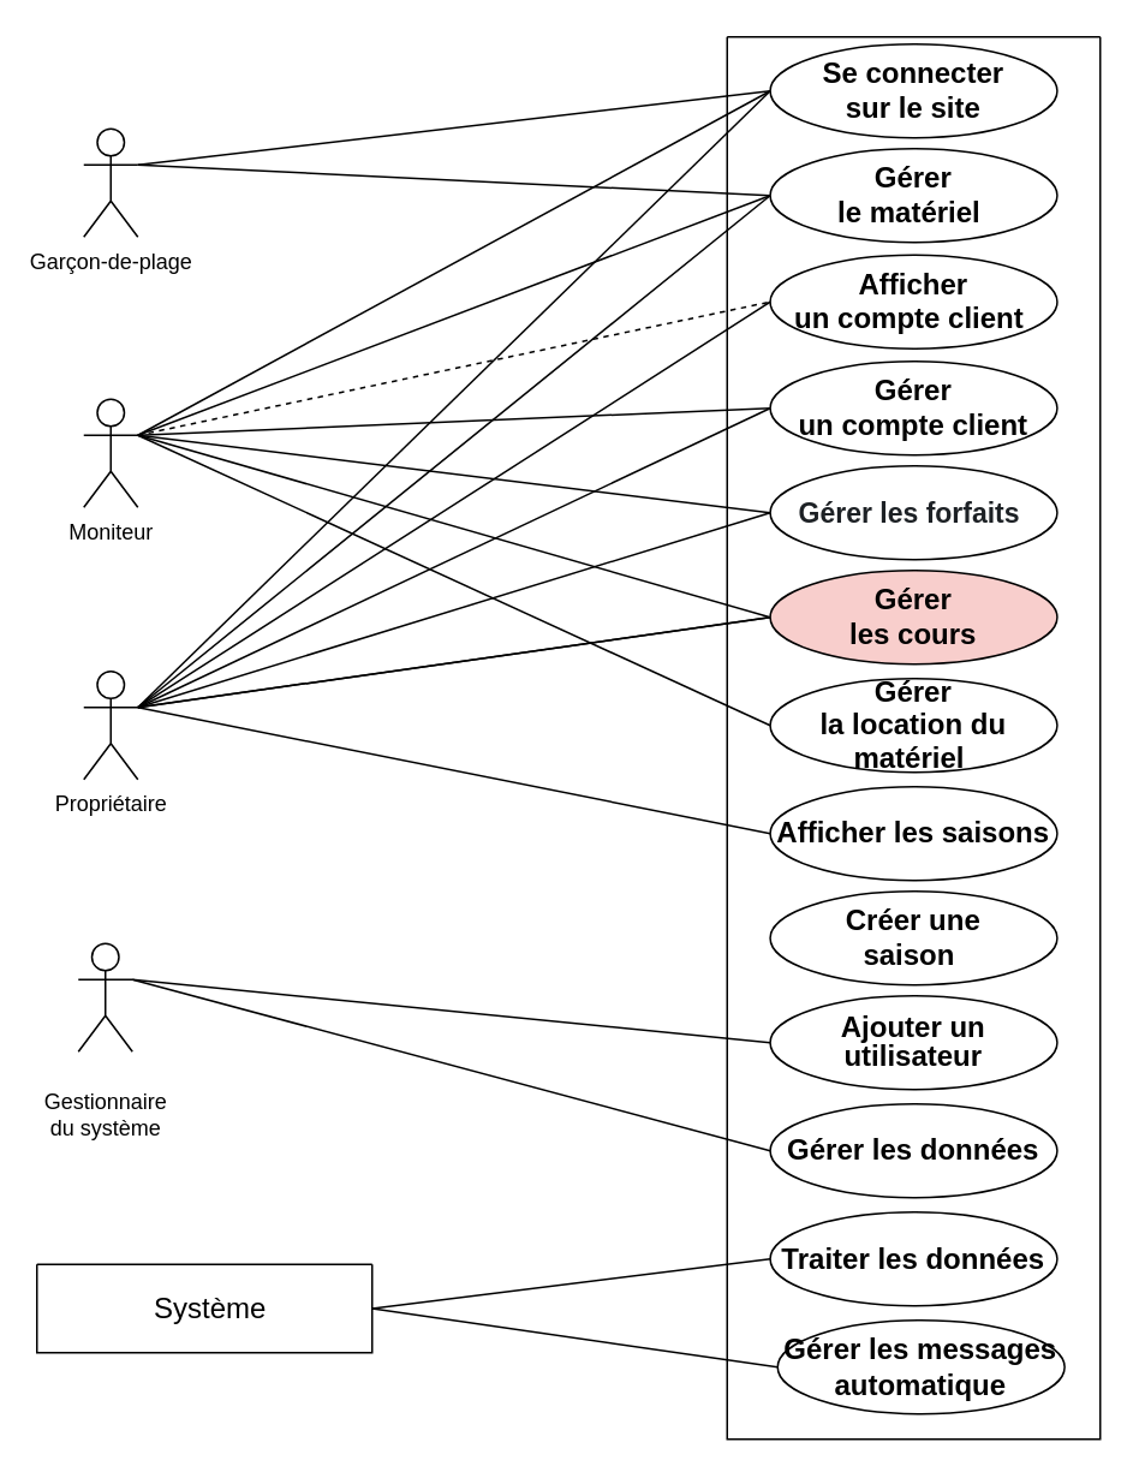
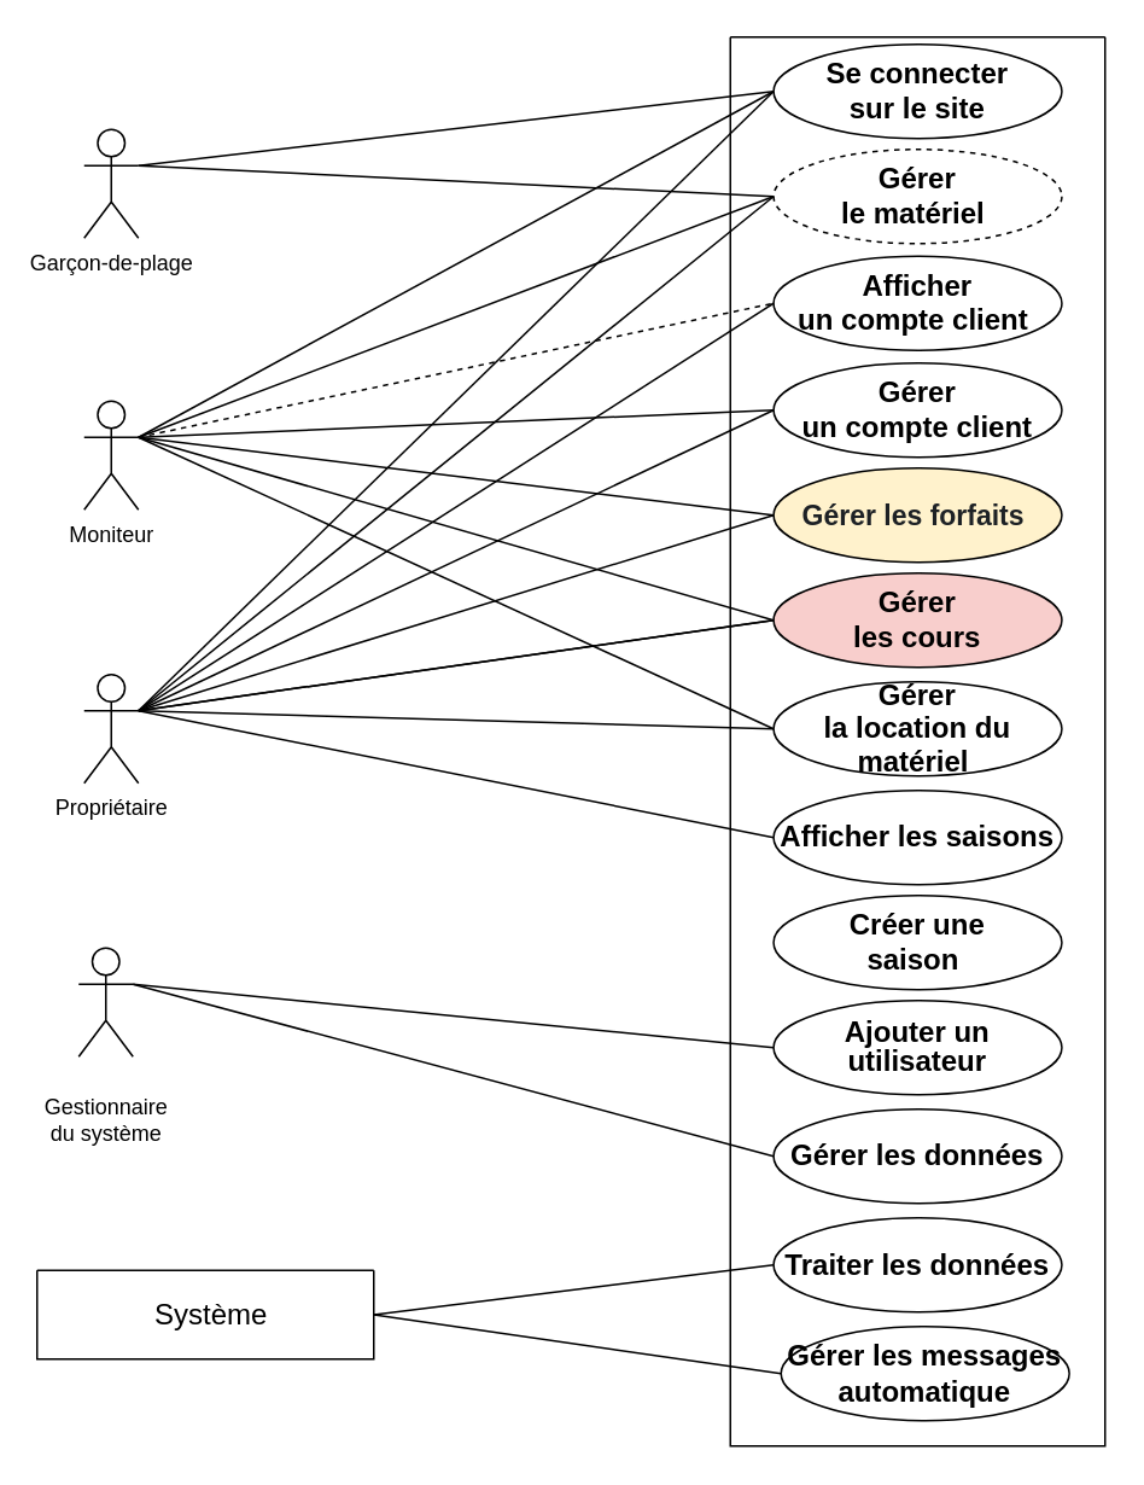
  <mxCell id="0" />
  <mxCell id="1" parent="0" />
  <mxCell id="2" value="Moniteur" style="shape=umlActor;verticalLabelPosition=bottom;verticalAlign=top;html=1;outlineConnect=0;" parent="1" vertex="1"><mxGeometry x="46" y="221" width="30" height="60" as="geometry" /></mxCell>
  <mxCell id="3" value="Garçon-de-plage" style="shape=umlActor;verticalLabelPosition=bottom;verticalAlign=top;html=1;outlineConnect=0;" parent="1" vertex="1"><mxGeometry x="46" y="71" width="30" height="60" as="geometry" /></mxCell>
  <mxCell id="4" value="Propriétaire" style="shape=umlActor;verticalLabelPosition=bottom;verticalAlign=top;html=1;outlineConnect=0;" parent="1" vertex="1"><mxGeometry x="46" y="372" width="30" height="60" as="geometry" /></mxCell>
  <mxCell id="5" value="" style="swimlane;startSize=0;" parent="1" vertex="1"><mxGeometry x="403" y="20" width="207" height="778" as="geometry" /></mxCell>
  <mxCell id="6" value="&lt;b&gt;&lt;span style=&quot;font-size:12.0pt;line-height:115%;&lt;br/&gt;font-family:&amp;quot;Aptos&amp;quot;,sans-serif;mso-ascii-theme-font:minor-latin;mso-fareast-font-family:&lt;br/&gt;Aptos;mso-fareast-theme-font:minor-latin;mso-hansi-theme-font:minor-latin;&lt;br/&gt;mso-bidi-font-family:&amp;quot;Times New Roman&amp;quot;;mso-bidi-theme-font:minor-bidi;&lt;br/&gt;mso-ansi-language:FR;mso-fareast-language:EN-US;mso-bidi-language:AR-SA&quot;&gt;Se connecter&lt;br/&gt;sur le site&lt;/span&gt;&lt;/b&gt;" style="ellipse;whiteSpace=wrap;html=1;" parent="5" vertex="1"><mxGeometry x="23.87" y="4" width="159.25" height="52" as="geometry" /></mxCell>
  <mxCell id="7" value="&lt;b&gt;&lt;span style=&quot;font-size:12.0pt;line-height:115%;&lt;br/&gt;font-family:&amp;quot;Aptos&amp;quot;,sans-serif;mso-ascii-theme-font:minor-latin;mso-fareast-font-family:&lt;br/&gt;Aptos;mso-fareast-theme-font:minor-latin;mso-hansi-theme-font:minor-latin;&lt;br/&gt;mso-bidi-font-family:&amp;quot;Times New Roman&amp;quot;;mso-bidi-theme-font:minor-bidi;&lt;br/&gt;mso-ansi-language:FR;mso-fareast-language:EN-US;mso-bidi-language:AR-SA&quot;&gt;Créer une&lt;br/&gt;saison&amp;nbsp;&lt;/span&gt;&lt;/b&gt;" style="ellipse;whiteSpace=wrap;html=1;" parent="5" vertex="1"><mxGeometry x="23.87" y="474" width="159.25" height="52" as="geometry" /></mxCell>
  <mxCell id="8" value="&lt;b&gt;&lt;span style=&quot;font-size:12.0pt;line-height:115%;&lt;br/&gt;font-family:&amp;quot;Aptos&amp;quot;,sans-serif;mso-ascii-theme-font:minor-latin;mso-fareast-font-family:&lt;br/&gt;Aptos;mso-fareast-theme-font:minor-latin;mso-hansi-theme-font:minor-latin;&lt;br/&gt;mso-bidi-font-family:&amp;quot;Times New Roman&amp;quot;;mso-bidi-theme-font:minor-bidi;&lt;br/&gt;mso-ansi-language:FR;mso-fareast-language:EN-US;mso-bidi-language:AR-SA&quot;&gt;Afficher&lt;br/&gt;un compte client&amp;nbsp;&lt;/span&gt;&lt;/b&gt;" style="ellipse;whiteSpace=wrap;html=1;" parent="5" vertex="1"><mxGeometry x="23.87" y="121" width="159.25" height="52" as="geometry" /></mxCell>
  <mxCell id="9" value="&lt;b&gt;&lt;span style=&quot;font-size:12.0pt;line-height:115%;&lt;br/&gt;font-family:&amp;quot;Aptos&amp;quot;,sans-serif;mso-ascii-theme-font:minor-latin;mso-fareast-font-family:&lt;br/&gt;Aptos;mso-fareast-theme-font:minor-latin;mso-hansi-theme-font:minor-latin;&lt;br/&gt;mso-bidi-font-family:&amp;quot;Times New Roman&amp;quot;;mso-bidi-theme-font:minor-bidi;&lt;br/&gt;mso-ansi-language:FR;mso-fareast-language:EN-US;mso-bidi-language:AR-SA&quot;&gt;Gérer&lt;br&gt;un compte client&lt;/span&gt;&lt;/b&gt;" style="ellipse;whiteSpace=wrap;html=1;" parent="5" vertex="1"><mxGeometry x="23.87" y="180" width="159.25" height="52" as="geometry" /></mxCell>
- <mxCell id="10" value="&lt;b&gt;&lt;span style=&quot;font-size: 11.5pt; line-height: 115%; color: rgb(29, 33, 37); background-image: initial; background-position: initial; background-size: initial; background-repeat: initial; background-attachment: initial; background-origin: initial; background-clip: initial;&quot;&gt;&lt;font face=&quot;Helvetica&quot;&gt;Gérer les forfaits&amp;nbsp;&lt;/font&gt;&lt;/span&gt;&lt;/b&gt;" style="ellipse;whiteSpace=wrap;html=1;" parent="5" vertex="1"><mxGeometry x="23.88" y="238" width="159.25" height="52" as="geometry" /></mxCell>
+ <mxCell id="10" value="&lt;b&gt;&lt;span style=&quot;font-size: 11.5pt; line-height: 115%; color: rgb(29, 33, 37); background-image: initial; background-position: initial; background-size: initial; background-repeat: initial; background-attachment: initial; background-origin: initial; background-clip: initial;&quot;&gt;&lt;font face=&quot;Helvetica&quot;&gt;Gérer les forfaits&amp;nbsp;&lt;/font&gt;&lt;/span&gt;&lt;/b&gt;" style="ellipse;whiteSpace=wrap;html=1;fillColor=#fff2cc;" parent="5" vertex="1"><mxGeometry x="23.88" y="238" width="159.25" height="52" as="geometry" /></mxCell>
  <mxCell id="11" value="&lt;b&gt;&lt;span style=&quot;font-size:12.0pt;line-height:115%;&lt;br/&gt;font-family:&amp;quot;Aptos&amp;quot;,sans-serif;mso-ascii-theme-font:minor-latin;mso-fareast-font-family:&lt;br/&gt;Aptos;mso-fareast-theme-font:minor-latin;mso-hansi-theme-font:minor-latin;&lt;br/&gt;mso-bidi-font-family:&amp;quot;Times New Roman&amp;quot;;mso-bidi-theme-font:minor-bidi;&lt;br/&gt;mso-ansi-language:FR;mso-fareast-language:EN-US;mso-bidi-language:AR-SA&quot;&gt;Gérer&lt;br&gt;les cours&lt;/span&gt;&lt;/b&gt;" style="ellipse;whiteSpace=wrap;html=1;fillColor=#f8cecc;" parent="5" vertex="1"><mxGeometry x="23.87" y="296" width="159.25" height="52" as="geometry" /></mxCell>
  <mxCell id="12" value="&lt;b&gt;&lt;span style=&quot;font-size:12.0pt;line-height:115%;&lt;br/&gt;font-family:&amp;quot;Aptos&amp;quot;,sans-serif;mso-ascii-theme-font:minor-latin;mso-fareast-font-family:&lt;br/&gt;Aptos;mso-fareast-theme-font:minor-latin;mso-hansi-theme-font:minor-latin;&lt;br/&gt;mso-bidi-font-family:&amp;quot;Times New Roman&amp;quot;;mso-bidi-theme-font:minor-bidi;&lt;br/&gt;mso-ansi-language:FR;mso-fareast-language:EN-US;mso-bidi-language:AR-SA&quot;&gt;Gérer&lt;br&gt;la location du matériel&amp;nbsp;&lt;/span&gt;&lt;/b&gt;" style="ellipse;whiteSpace=wrap;html=1;" parent="5" vertex="1"><mxGeometry x="23.87" y="356" width="159.25" height="52" as="geometry" /></mxCell>
  <mxCell id="13" value="&lt;span style=&quot;font-size: 16px;&quot;&gt;&lt;b&gt;Traiter les données&lt;/b&gt;&lt;/span&gt;" style="ellipse;whiteSpace=wrap;html=1;" parent="5" vertex="1"><mxGeometry x="23.87" y="652" width="159.25" height="52" as="geometry" /></mxCell>
- <mxCell id="14" value="&lt;b&gt;&lt;span style=&quot;font-size:12.0pt;line-height:115%;&lt;br/&gt;font-family:&amp;quot;Aptos&amp;quot;,sans-serif;mso-ascii-theme-font:minor-latin;mso-fareast-font-family:&lt;br/&gt;Aptos;mso-fareast-theme-font:minor-latin;mso-hansi-theme-font:minor-latin;&lt;br/&gt;mso-bidi-font-family:&amp;quot;Times New Roman&amp;quot;;mso-bidi-theme-font:minor-bidi;&lt;br/&gt;mso-ansi-language:FR;mso-fareast-language:EN-US;mso-bidi-language:AR-SA&quot;&gt;Gérer&lt;br&gt;le matériel&amp;nbsp;&lt;/span&gt;&lt;/b&gt;" style="ellipse;whiteSpace=wrap;html=1;" parent="5" vertex="1"><mxGeometry x="23.87" y="62" width="159.25" height="52" as="geometry" /></mxCell>
+ <mxCell id="14" value="&lt;b&gt;&lt;span style=&quot;font-size:12.0pt;line-height:115%;&lt;br/&gt;font-family:&amp;quot;Aptos&amp;quot;,sans-serif;mso-ascii-theme-font:minor-latin;mso-fareast-font-family:&lt;br/&gt;Aptos;mso-fareast-theme-font:minor-latin;mso-hansi-theme-font:minor-latin;&lt;br/&gt;mso-bidi-font-family:&amp;quot;Times New Roman&amp;quot;;mso-bidi-theme-font:minor-bidi;&lt;br/&gt;mso-ansi-language:FR;mso-fareast-language:EN-US;mso-bidi-language:AR-SA&quot;&gt;Gérer&lt;br&gt;le matériel&amp;nbsp;&lt;/span&gt;&lt;/b&gt;" style="ellipse;whiteSpace=wrap;html=1;dashed=1;" parent="5" vertex="1"><mxGeometry x="23.87" y="62" width="159.25" height="52" as="geometry" /></mxCell>
  <mxCell id="15" value="&lt;b&gt;&lt;span style=&quot;font-size:12.0pt;line-height:115%;&lt;br/&gt;font-family:&amp;quot;Aptos&amp;quot;,sans-serif;mso-ascii-theme-font:minor-latin;mso-fareast-font-family:&lt;br/&gt;Aptos;mso-fareast-theme-font:minor-latin;mso-hansi-theme-font:minor-latin;&lt;br/&gt;mso-bidi-font-family:&amp;quot;Times New Roman&amp;quot;;mso-bidi-theme-font:minor-bidi;&lt;br/&gt;mso-ansi-language:FR;mso-fareast-language:EN-US;mso-bidi-language:AR-SA&quot;&gt;Afficher les&amp;nbsp;saisons&lt;/span&gt;&lt;/b&gt;" style="ellipse;whiteSpace=wrap;html=1;" parent="5" vertex="1"><mxGeometry x="23.88" y="416" width="159.25" height="52" as="geometry" /></mxCell>
  <mxCell id="16" value="&lt;span style=&quot;line-height: 115%;&quot;&gt;&lt;span style=&quot;font-size: 16px;&quot;&gt;&lt;b&gt;Ajouter un utilisateur&lt;/b&gt;&lt;/span&gt;&lt;br&gt;&lt;/span&gt;" style="ellipse;whiteSpace=wrap;html=1;" parent="5" vertex="1"><mxGeometry x="23.87" y="532" width="159.25" height="52" as="geometry" /></mxCell>
  <mxCell id="17" value="&lt;span style=&quot;line-height: 115%;&quot;&gt;&lt;span style=&quot;font-size: 16px;&quot;&gt;&lt;b&gt;Gérer les données&lt;/b&gt;&lt;/span&gt;&lt;/span&gt;" style="ellipse;whiteSpace=wrap;html=1;" parent="5" vertex="1"><mxGeometry x="23.88" y="592" width="159.25" height="52" as="geometry" /></mxCell>
  <mxCell id="18" value="&lt;span style=&quot;font-size: 16px;&quot;&gt;&lt;b&gt;Gérer les messages automatique&lt;/b&gt;&lt;/span&gt;" style="ellipse;whiteSpace=wrap;html=1;" parent="5" vertex="1"><mxGeometry x="28.0" y="712" width="159.25" height="52" as="geometry" /></mxCell>
  <mxCell id="19" value="" style="endArrow=none;html=1;rounded=0;entryX=0;entryY=0.5;entryDx=0;entryDy=0;exitX=1;exitY=0.333;exitDx=0;exitDy=0;exitPerimeter=0;" parent="1" source="2" target="6" edge="1"><mxGeometry width="50" height="50" relative="1" as="geometry"><mxPoint x="406" y="397" as="sourcePoint" /><mxPoint x="456" y="347" as="targetPoint" /></mxGeometry></mxCell>
  <mxCell id="20" value="" style="endArrow=none;html=1;rounded=0;entryX=0;entryY=0.5;entryDx=0;entryDy=0;exitX=1;exitY=0.333;exitDx=0;exitDy=0;exitPerimeter=0;" parent="1" source="3" target="6" edge="1"><mxGeometry width="50" height="50" relative="1" as="geometry"><mxPoint x="406" y="397" as="sourcePoint" /><mxPoint x="456" y="347" as="targetPoint" /></mxGeometry></mxCell>
  <mxCell id="21" value="" style="endArrow=none;html=1;rounded=0;entryX=0;entryY=0.5;entryDx=0;entryDy=0;exitX=1;exitY=0.333;exitDx=0;exitDy=0;exitPerimeter=0;" parent="1" source="4" target="6" edge="1"><mxGeometry width="50" height="50" relative="1" as="geometry"><mxPoint x="406" y="397" as="sourcePoint" /><mxPoint x="456" y="347" as="targetPoint" /></mxGeometry></mxCell>
  <mxCell id="22" value="" style="endArrow=none;html=1;rounded=0;entryX=0;entryY=0.5;entryDx=0;entryDy=0;exitX=1;exitY=0.333;exitDx=0;exitDy=0;exitPerimeter=0;" parent="1" source="4" target="15" edge="1"><mxGeometry width="50" height="50" relative="1" as="geometry"><mxPoint x="406" y="397" as="sourcePoint" /><mxPoint x="456" y="347" as="targetPoint" /></mxGeometry></mxCell>
  <mxCell id="23" value="" style="endArrow=none;html=1;rounded=0;entryX=0;entryY=0.5;entryDx=0;entryDy=0;exitX=1;exitY=0.333;exitDx=0;exitDy=0;exitPerimeter=0;dashed=1;" parent="1" source="2" target="8" edge="1"><mxGeometry width="50" height="50" relative="1" as="geometry"><mxPoint x="406" y="397" as="sourcePoint" /><mxPoint x="456" y="347" as="targetPoint" /></mxGeometry></mxCell>
  <mxCell id="24" value="" style="endArrow=none;html=1;rounded=0;entryX=0;entryY=0.5;entryDx=0;entryDy=0;exitX=1;exitY=0.333;exitDx=0;exitDy=0;exitPerimeter=0;" parent="1" source="4" target="8" edge="1"><mxGeometry width="50" height="50" relative="1" as="geometry"><mxPoint x="406" y="397" as="sourcePoint" /><mxPoint x="456" y="347" as="targetPoint" /></mxGeometry></mxCell>
  <mxCell id="25" value="" style="endArrow=none;html=1;rounded=0;entryX=0;entryY=0.5;entryDx=0;entryDy=0;exitX=1;exitY=0.333;exitDx=0;exitDy=0;exitPerimeter=0;" parent="1" source="2" target="9" edge="1"><mxGeometry width="50" height="50" relative="1" as="geometry"><mxPoint x="406" y="397" as="sourcePoint" /><mxPoint x="456" y="347" as="targetPoint" /></mxGeometry></mxCell>
  <mxCell id="26" value="" style="endArrow=none;html=1;rounded=0;exitX=1;exitY=0.333;exitDx=0;exitDy=0;exitPerimeter=0;entryX=0;entryY=0.5;entryDx=0;entryDy=0;" parent="1" source="4" target="9" edge="1"><mxGeometry width="50" height="50" relative="1" as="geometry"><mxPoint x="406" y="397" as="sourcePoint" /><mxPoint x="456" y="347" as="targetPoint" /></mxGeometry></mxCell>
  <mxCell id="27" value="" style="endArrow=none;html=1;rounded=0;exitX=1;exitY=0.333;exitDx=0;exitDy=0;exitPerimeter=0;entryX=0;entryY=0.5;entryDx=0;entryDy=0;" parent="1" source="4" target="10" edge="1"><mxGeometry width="50" height="50" relative="1" as="geometry"><mxPoint x="406" y="397" as="sourcePoint" /><mxPoint x="456" y="347" as="targetPoint" /></mxGeometry></mxCell>
  <mxCell id="28" value="" style="endArrow=none;html=1;rounded=0;exitX=1;exitY=0.333;exitDx=0;exitDy=0;exitPerimeter=0;entryX=0;entryY=0.5;entryDx=0;entryDy=0;" parent="1" source="2" target="10" edge="1"><mxGeometry width="50" height="50" relative="1" as="geometry"><mxPoint x="406" y="397" as="sourcePoint" /><mxPoint x="456" y="347" as="targetPoint" /></mxGeometry></mxCell>
  <mxCell id="29" value="" style="endArrow=none;html=1;rounded=0;exitX=1;exitY=0.333;exitDx=0;exitDy=0;exitPerimeter=0;entryX=0;entryY=0.5;entryDx=0;entryDy=0;" parent="1" source="4" target="11" edge="1"><mxGeometry width="50" height="50" relative="1" as="geometry"><mxPoint x="406" y="397" as="sourcePoint" /><mxPoint x="456" y="347" as="targetPoint" /></mxGeometry></mxCell>
  <mxCell id="30" value="" style="endArrow=none;html=1;rounded=0;entryX=0;entryY=0.5;entryDx=0;entryDy=0;exitX=1;exitY=0.333;exitDx=0;exitDy=0;exitPerimeter=0;" parent="1" source="4" target="11" edge="1"><mxGeometry width="50" height="50" relative="1" as="geometry"><mxPoint x="406" y="397" as="sourcePoint" /><mxPoint x="456" y="347" as="targetPoint" /></mxGeometry></mxCell>
  <mxCell id="31" value="" style="endArrow=none;html=1;rounded=0;entryX=0;entryY=0.5;entryDx=0;entryDy=0;exitX=1;exitY=0.333;exitDx=0;exitDy=0;exitPerimeter=0;" parent="1" source="2" target="11" edge="1"><mxGeometry width="50" height="50" relative="1" as="geometry"><mxPoint x="406" y="397" as="sourcePoint" /><mxPoint x="456" y="347" as="targetPoint" /></mxGeometry></mxCell>
+ <mxCell id="32" value="" style="endArrow=none;html=1;rounded=0;entryX=0;entryY=0.5;entryDx=0;entryDy=0;exitX=1;exitY=0.333;exitDx=0;exitDy=0;exitPerimeter=0;" parent="1" source="4" target="12" edge="1"><mxGeometry width="50" height="50" relative="1" as="geometry"><mxPoint x="220" y="528" as="sourcePoint" /><mxPoint x="456" y="347" as="targetPoint" /></mxGeometry></mxCell>
  <mxCell id="33" value="" style="endArrow=none;html=1;rounded=0;entryX=0;entryY=0.5;entryDx=0;entryDy=0;exitX=1;exitY=0.333;exitDx=0;exitDy=0;exitPerimeter=0;" parent="1" source="2" target="12" edge="1"><mxGeometry width="50" height="50" relative="1" as="geometry"><mxPoint x="207" y="396" as="sourcePoint" /><mxPoint x="257" y="346" as="targetPoint" /></mxGeometry></mxCell>
  <mxCell id="34" value="" style="endArrow=none;html=1;rounded=0;entryX=0;entryY=0.5;entryDx=0;entryDy=0;exitX=1;exitY=0.333;exitDx=0;exitDy=0;exitPerimeter=0;" parent="1" source="4" target="14" edge="1"><mxGeometry width="50" height="50" relative="1" as="geometry"><mxPoint x="201" y="471" as="sourcePoint" /><mxPoint x="311" y="595" as="targetPoint" /></mxGeometry></mxCell>
  <mxCell id="35" value="" style="endArrow=none;html=1;rounded=0;exitX=1;exitY=0.333;exitDx=0;exitDy=0;exitPerimeter=0;entryX=0;entryY=0.5;entryDx=0;entryDy=0;" parent="1" source="3" target="14" edge="1"><mxGeometry width="50" height="50" relative="1" as="geometry"><mxPoint x="251" y="396" as="sourcePoint" /><mxPoint x="301" y="346" as="targetPoint" /></mxGeometry></mxCell>
  <mxCell id="36" value="" style="endArrow=none;html=1;rounded=0;exitX=0;exitY=0.5;exitDx=0;exitDy=0;entryX=1;entryY=0.333;entryDx=0;entryDy=0;entryPerimeter=0;" parent="1" source="14" target="2" edge="1"><mxGeometry width="50" height="50" relative="1" as="geometry"><mxPoint x="251" y="396" as="sourcePoint" /><mxPoint x="301" y="346" as="targetPoint" /></mxGeometry></mxCell>
  <mxCell id="37" value="" style="endArrow=none;html=1;rounded=0;entryX=0;entryY=0.5;entryDx=0;entryDy=0;exitX=1;exitY=0.5;exitDx=0;exitDy=0;" parent="1" source="38" target="13" edge="1"><mxGeometry width="50" height="50" relative="1" as="geometry"><mxPoint x="792.111" y="395" as="sourcePoint" /><mxPoint x="301" y="346" as="targetPoint" /></mxGeometry></mxCell>
  <mxCell id="38" value="" style="swimlane;startSize=0;" parent="1" vertex="1"><mxGeometry x="20" y="701" width="186" height="49" as="geometry" /></mxCell>
  <mxCell id="39" value="&lt;span style=&quot;font-size:12.0pt;line-height:115%;&lt;br/&gt;font-family:&amp;quot;Aptos&amp;quot;,sans-serif;mso-ascii-theme-font:minor-latin;mso-fareast-font-family:&lt;br/&gt;Aptos;mso-fareast-theme-font:minor-latin;mso-hansi-theme-font:minor-latin;&lt;br/&gt;mso-bidi-font-family:&amp;quot;Times New Roman&amp;quot;;mso-bidi-theme-font:minor-bidi;&lt;br/&gt;mso-ansi-language:FR;mso-fareast-language:EN-US;mso-bidi-language:AR-SA&quot;&gt;Système&lt;/span&gt;" style="text;html=1;align=center;verticalAlign=middle;resizable=0;points=[];autosize=1;strokeColor=none;fillColor=none;" parent="38" vertex="1"><mxGeometry x="56" y="9.5" width="80" height="30" as="geometry" /></mxCell>
  <mxCell id="40" value="&lt;font face=&quot;Helvetica&quot;&gt;&lt;br&gt;&lt;b id=&quot;docs-internal-guid-a3bb6390-7fff-4a4a-c42f-9272e0633d8a&quot; style=&quot;font-weight:normal;&quot;&gt;&lt;span style=&quot;color: rgb(0, 0, 0); background-color: transparent; font-weight: 400; font-style: normal; font-variant: normal; text-decoration: none; vertical-align: baseline; white-space: pre-wrap;&quot;&gt;&lt;font style=&quot;font-size: 12px;&quot;&gt;Gestionnaire du système&lt;/font&gt;&lt;/span&gt;&lt;/b&gt;&lt;/font&gt;" style="shape=umlActor;verticalLabelPosition=bottom;verticalAlign=top;html=1;outlineConnect=0;" parent="1" vertex="1"><mxGeometry x="43" y="523" width="30" height="60" as="geometry" /></mxCell>
  <mxCell id="41" value="" style="endArrow=none;html=1;rounded=0;entryX=1;entryY=0.333;entryDx=0;entryDy=0;entryPerimeter=0;exitX=0;exitY=0.5;exitDx=0;exitDy=0;" parent="1" source="16" target="40" edge="1"><mxGeometry width="50" height="50" relative="1" as="geometry"><mxPoint x="597" y="383" as="sourcePoint" /><mxPoint x="647" y="333" as="targetPoint" /></mxGeometry></mxCell>
  <mxCell id="42" value="" style="endArrow=none;html=1;rounded=0;exitX=1;exitY=0.333;exitDx=0;exitDy=0;exitPerimeter=0;entryX=0;entryY=0.5;entryDx=0;entryDy=0;" parent="1" source="40" target="17" edge="1"><mxGeometry width="50" height="50" relative="1" as="geometry"><mxPoint x="597" y="383" as="sourcePoint" /><mxPoint x="647" y="333" as="targetPoint" /></mxGeometry></mxCell>
  <mxCell id="43" value="" style="endArrow=none;html=1;rounded=0;entryX=1;entryY=0.5;entryDx=0;entryDy=0;exitX=0;exitY=0.5;exitDx=0;exitDy=0;" parent="1" source="18" target="38" edge="1"><mxGeometry width="50" height="50" relative="1" as="geometry"><mxPoint x="597" y="704" as="sourcePoint" /><mxPoint x="647" y="654" as="targetPoint" /></mxGeometry></mxCell>
